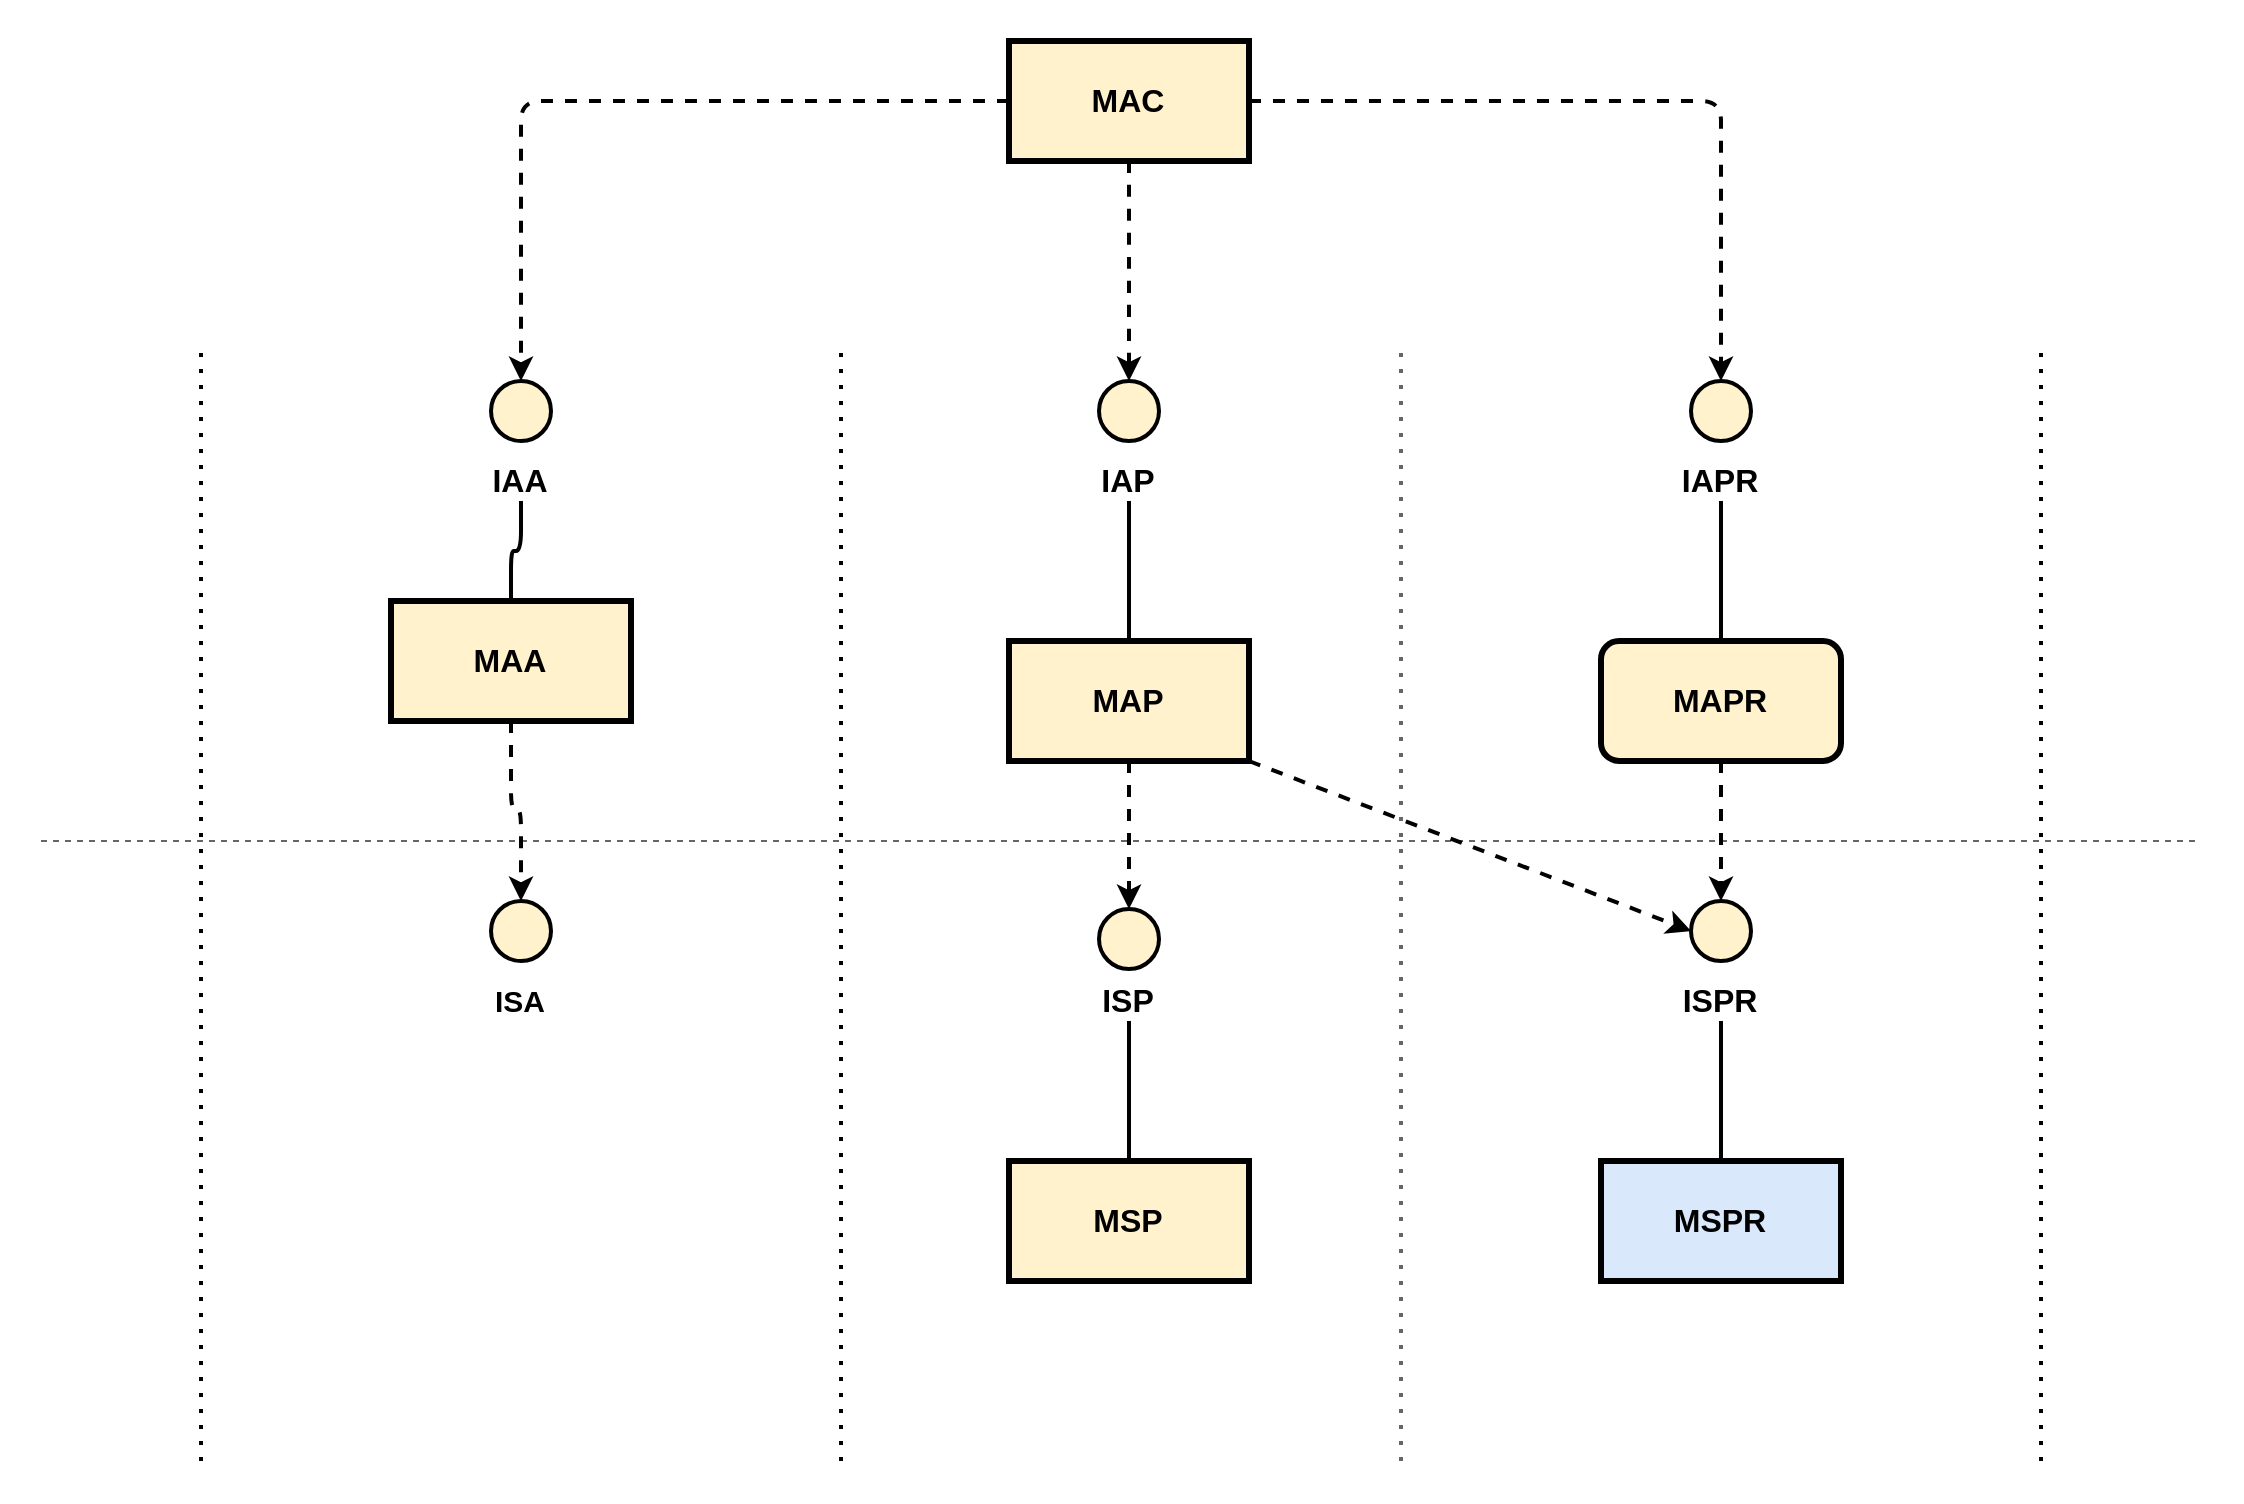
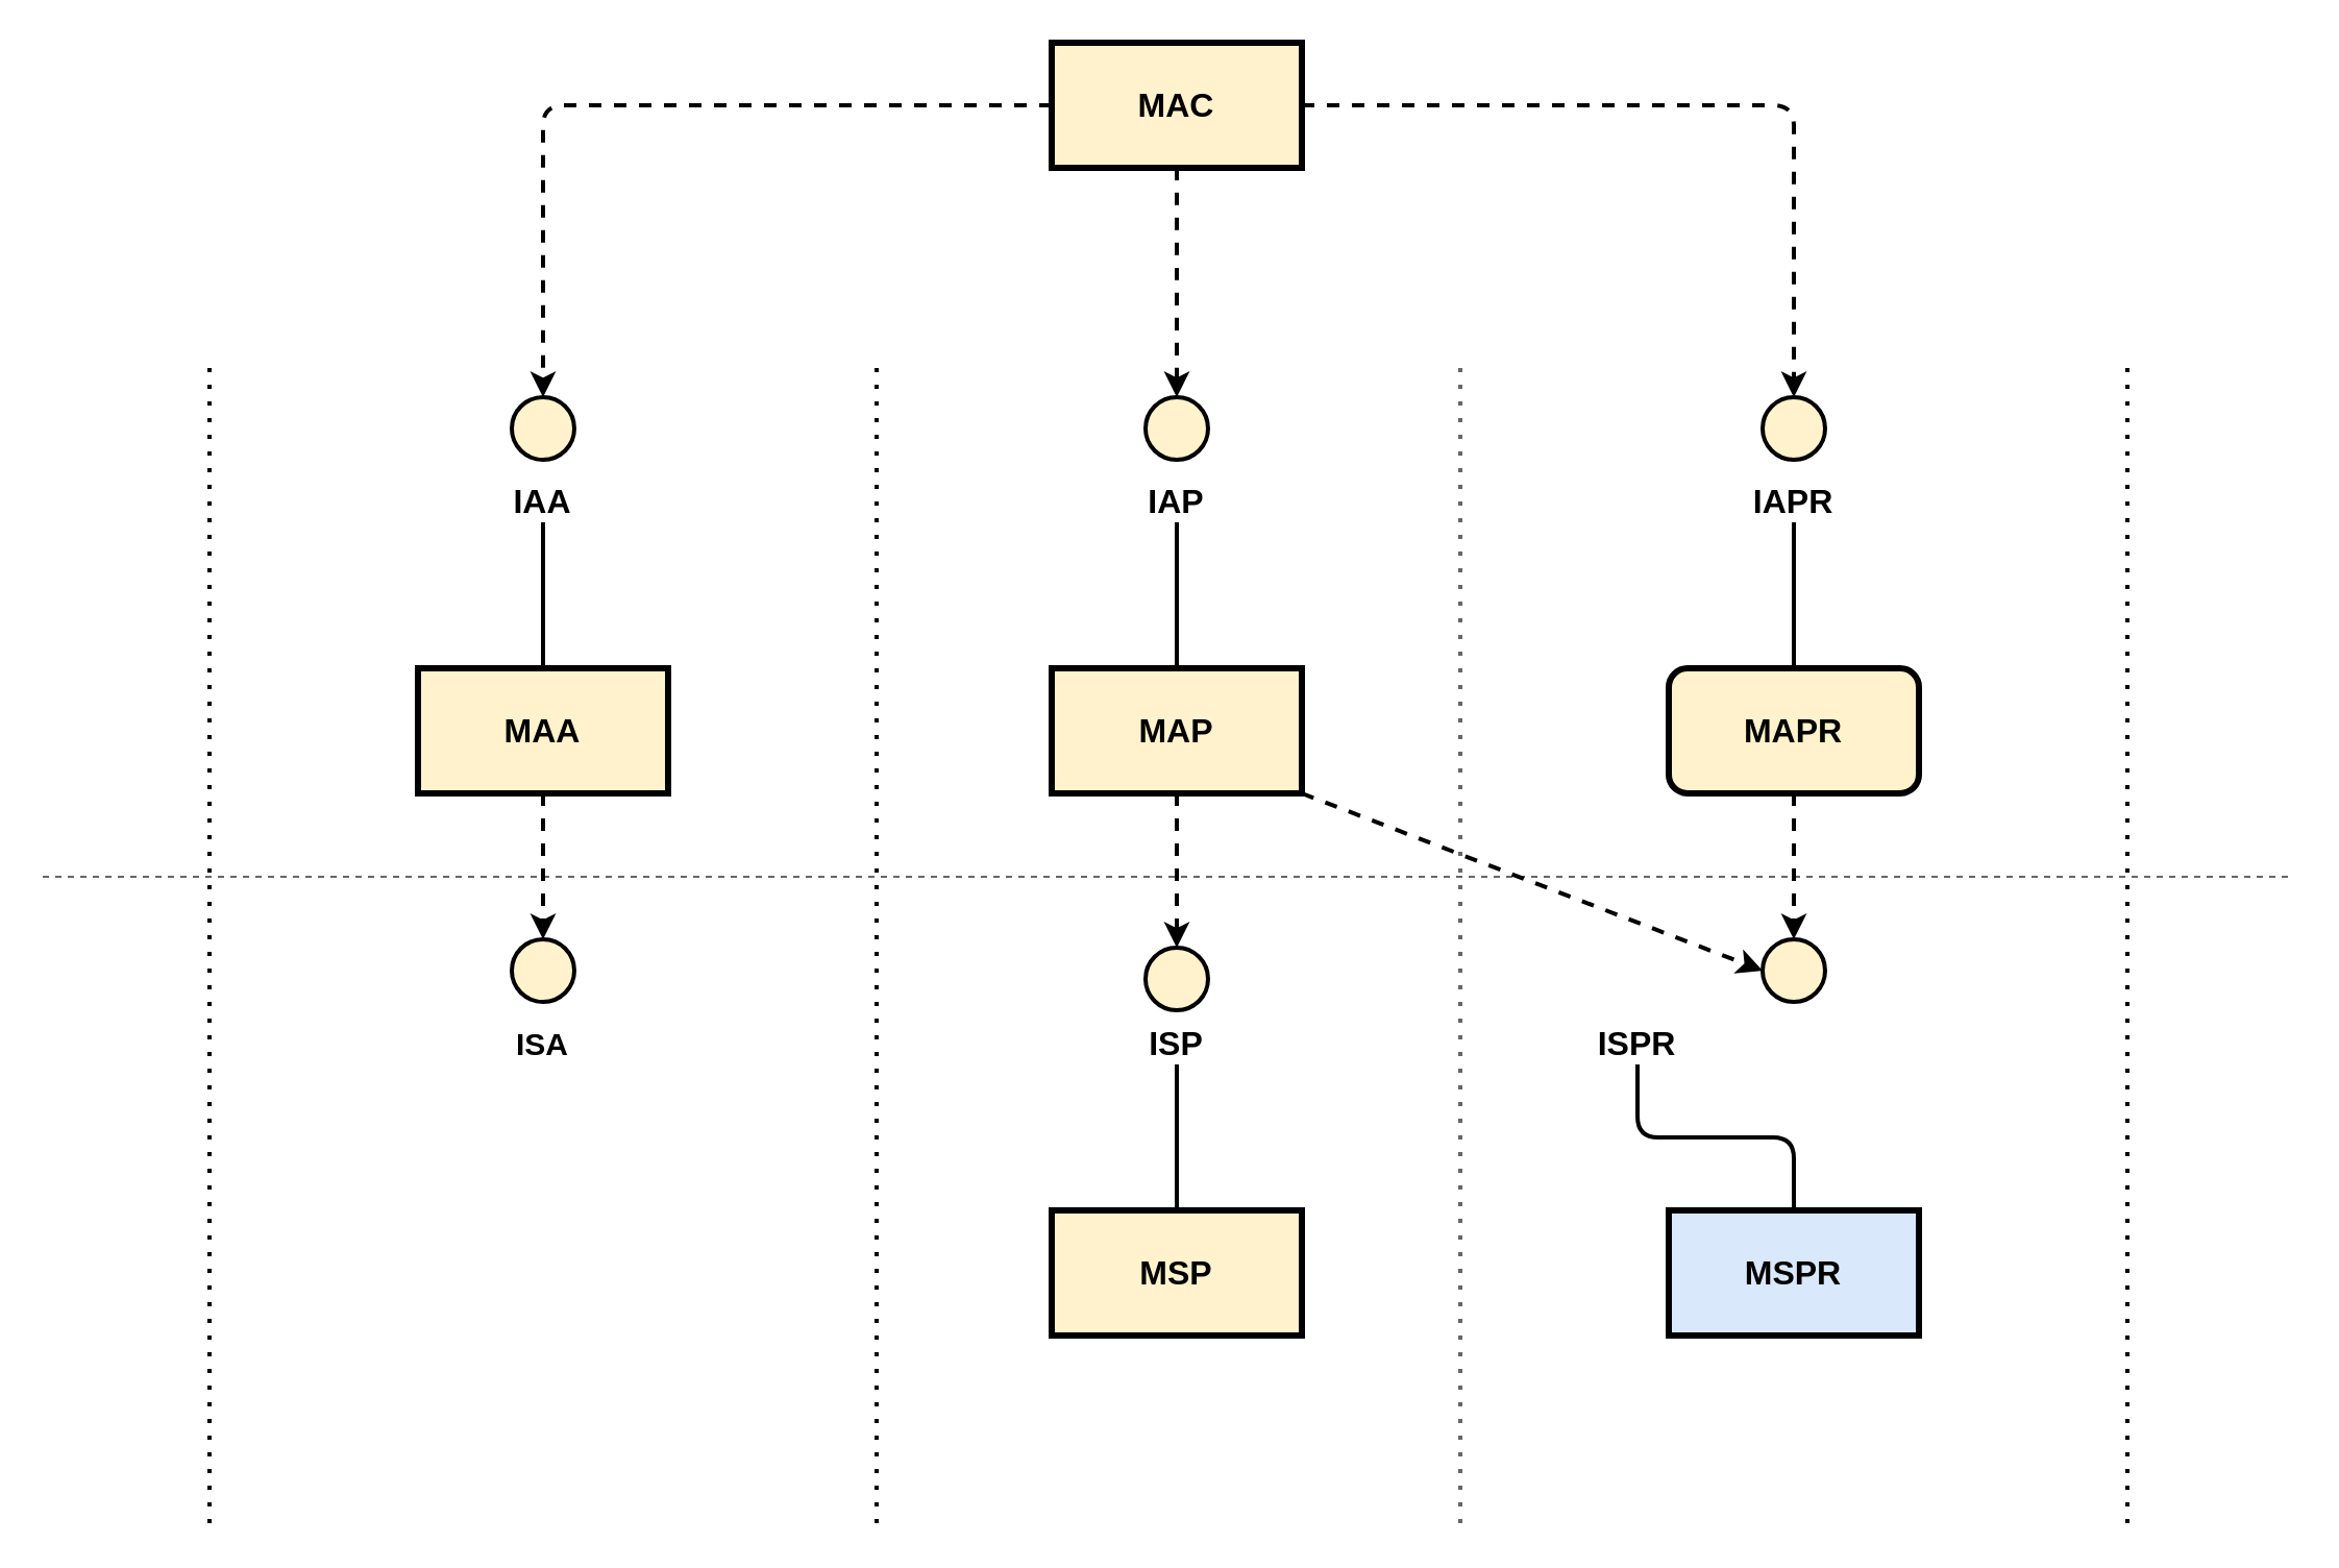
  <mxCell id="0" />
  <mxCell id="1" parent="0" />
  <mxCell id="2" style="edgeStyle=none;curved=1;orthogonalLoop=1;jettySize=auto;html=1;exitX=0.5;exitY=1;exitDx=0;exitDy=0;entryX=0.5;entryY=0;entryDx=0;entryDy=0;dashed=1;strokeWidth=2;" edge="1" parent="1" source="5" target="8"><mxGeometry relative="1" as="geometry" /></mxCell>
  <mxCell id="3" style="edgeStyle=orthogonalEdgeStyle;orthogonalLoop=1;jettySize=auto;html=1;exitX=1;exitY=0.5;exitDx=0;exitDy=0;dashed=1;entryX=0.5;entryY=0;entryDx=0;entryDy=0;strokeWidth=2;" edge="1" parent="1" source="5" target="11"><mxGeometry relative="1" as="geometry"><mxPoint x="860" y="180" as="targetPoint" /></mxGeometry></mxCell>
  <mxCell id="4" style="edgeStyle=orthogonalEdgeStyle;orthogonalLoop=1;jettySize=auto;html=1;exitX=0;exitY=0.5;exitDx=0;exitDy=0;entryX=0.5;entryY=0;entryDx=0;entryDy=0;dashed=1;jumpStyle=arc;strokeWidth=2;" edge="1" parent="1" source="5" target="13"><mxGeometry relative="1" as="geometry" /></mxCell>
  <mxCell id="5" value="&lt;font style=&quot;font-size: 16px&quot;&gt;&lt;b&gt;MAC&lt;/b&gt;&lt;/font&gt;" style="rounded=0;whiteSpace=wrap;html=1;strokeWidth=3;fillColor=#fff2cc;" vertex="1" parent="1"><mxGeometry x="504" y="20" width="120" height="60" as="geometry" /></mxCell>
  <mxCell id="6" style="edgeStyle=orthogonalEdgeStyle;orthogonalLoop=1;jettySize=auto;html=1;exitX=0.5;exitY=1;exitDx=0;exitDy=0;entryX=0.5;entryY=0;entryDx=0;entryDy=0;strokeWidth=2;dashed=1;" edge="1" parent="1" source="7" target="21"><mxGeometry relative="1" as="geometry" /></mxCell>
- <mxCell id="7" value="&lt;font style=&quot;font-size: 16px&quot;&gt;&lt;b&gt;MAA&lt;/b&gt;&lt;/font&gt;" style="rounded=0;whiteSpace=wrap;html=1;strokeWidth=3;fillColor=#fff2cc;" vertex="1" parent="1"><mxGeometry x="195" y="300" width="120" height="60" as="geometry" /></mxCell>
+ <mxCell id="7" value="&lt;font style=&quot;font-size: 16px&quot;&gt;&lt;b&gt;MAA&lt;/b&gt;&lt;/font&gt;" style="rounded=0;whiteSpace=wrap;html=1;strokeWidth=3;fillColor=#fff2cc;" vertex="1" parent="1"><mxGeometry x="200" y="320" width="120" height="60" as="geometry" /></mxCell>
  <mxCell id="8" value="" style="ellipse;whiteSpace=wrap;html=1;aspect=fixed;strokeWidth=2;fillColor=#fff2cc;" vertex="1" parent="1"><mxGeometry x="549" y="190" width="30" height="30" as="geometry" /></mxCell>
  <mxCell id="9" style="edgeStyle=orthogonalEdgeStyle;orthogonalLoop=1;jettySize=auto;html=1;entryX=0.5;entryY=0;entryDx=0;entryDy=0;endArrow=none;endFill=0;strokeWidth=2;" edge="1" parent="1" source="10" target="17"><mxGeometry relative="1" as="geometry" /></mxCell>
  <mxCell id="10" value="&lt;font style=&quot;font-size: 16px&quot;&gt;&lt;b&gt;IAP&lt;/b&gt;&lt;/font&gt;" style="text;html=1;strokeColor=none;fillColor=none;align=center;verticalAlign=middle;whiteSpace=wrap;rounded=0;" vertex="1" parent="1"><mxGeometry x="544" y="230" width="40" height="20" as="geometry" /></mxCell>
  <mxCell id="11" value="" style="ellipse;whiteSpace=wrap;html=1;aspect=fixed;strokeWidth=2;fillColor=#fff2cc;" vertex="1" parent="1"><mxGeometry x="845" y="190" width="30" height="30" as="geometry" /></mxCell>
  <mxCell id="12" value="&lt;font style=&quot;font-size: 16px&quot;&gt;&lt;b&gt;IAPR&lt;/b&gt;&lt;/font&gt;" style="text;html=1;strokeColor=none;fillColor=none;align=center;verticalAlign=middle;whiteSpace=wrap;rounded=0;" vertex="1" parent="1"><mxGeometry x="840" y="230" width="40" height="20" as="geometry" /></mxCell>
  <mxCell id="13" value="" style="ellipse;whiteSpace=wrap;html=1;aspect=fixed;strokeWidth=2;fillColor=#fff2cc;" vertex="1" parent="1"><mxGeometry x="245" y="190" width="30" height="30" as="geometry" /></mxCell>
  <mxCell id="14" style="edgeStyle=orthogonalEdgeStyle;orthogonalLoop=1;jettySize=auto;html=1;exitX=0.5;exitY=1;exitDx=0;exitDy=0;entryX=0.5;entryY=0;entryDx=0;entryDy=0;endArrow=none;endFill=0;strokeWidth=2;" edge="1" parent="1" source="15" target="7"><mxGeometry relative="1" as="geometry" /></mxCell>
  <mxCell id="15" value="&lt;font style=&quot;font-size: 16px&quot;&gt;&lt;b&gt;IAA&lt;/b&gt;&lt;/font&gt;" style="text;html=1;strokeColor=none;fillColor=none;align=center;verticalAlign=middle;whiteSpace=wrap;rounded=0;" vertex="1" parent="1"><mxGeometry x="240" y="230" width="40" height="20" as="geometry" /></mxCell>
  <mxCell id="16" style="edgeStyle=orthogonalEdgeStyle;orthogonalLoop=1;jettySize=auto;html=1;exitX=0.5;exitY=1;exitDx=0;exitDy=0;entryX=0.5;entryY=0;entryDx=0;entryDy=0;dashed=1;strokeWidth=2;" edge="1" parent="1" source="17" target="24"><mxGeometry relative="1" as="geometry" /></mxCell>
  <mxCell id="17" value="&lt;font style=&quot;font-size: 16px&quot;&gt;&lt;b&gt;MAP&lt;/b&gt;&lt;/font&gt;" style="rounded=0;whiteSpace=wrap;html=1;strokeWidth=3;fillColor=#fff2cc;" vertex="1" parent="1"><mxGeometry x="504" y="320" width="120" height="60" as="geometry" /></mxCell>
  <mxCell id="18" style="edgeStyle=orthogonalEdgeStyle;orthogonalLoop=1;jettySize=auto;html=1;exitX=0.5;exitY=1;exitDx=0;exitDy=0;entryX=0.5;entryY=0;entryDx=0;entryDy=0;dashed=1;strokeWidth=2;" edge="1" parent="1" source="20" target="28"><mxGeometry relative="1" as="geometry" /></mxCell>
  <mxCell id="19" style="edgeStyle=orthogonalEdgeStyle;orthogonalLoop=1;jettySize=auto;html=1;exitX=0.5;exitY=0;exitDx=0;exitDy=0;endArrow=none;endFill=0;strokeWidth=2;entryX=0.5;entryY=1;entryDx=0;entryDy=0;" edge="1" parent="1" source="20" target="12"><mxGeometry relative="1" as="geometry"><mxPoint x="860.143" y="260" as="targetPoint" /></mxGeometry></mxCell>
  <mxCell id="20" value="&lt;font style=&quot;font-size: 16px&quot;&gt;&lt;b&gt;MAPR&lt;/b&gt;&lt;/font&gt;" style="whiteSpace=wrap;html=1;strokeWidth=3;fillColor=#fff2cc;rounded=1;" vertex="1" parent="1"><mxGeometry x="800" y="320" width="120" height="60" as="geometry" /></mxCell>
  <mxCell id="21" value="" style="ellipse;whiteSpace=wrap;html=1;aspect=fixed;strokeWidth=2;fillColor=#fff2cc;" vertex="1" parent="1"><mxGeometry x="245" y="450" width="30" height="30" as="geometry" /></mxCell>
  <mxCell id="22" value="&lt;font style=&quot;font-size: 15px&quot;&gt;&lt;b&gt;ISA&lt;/b&gt;&lt;/font&gt;" style="text;html=1;strokeColor=none;fillColor=none;align=center;verticalAlign=middle;whiteSpace=wrap;rounded=0;" vertex="1" parent="1"><mxGeometry x="240" y="490" width="40" height="20" as="geometry" /></mxCell>
  <mxCell id="23" value="&lt;font style=&quot;font-size: 16px&quot;&gt;&lt;b&gt;MSP&lt;/b&gt;&lt;/font&gt;" style="rounded=0;whiteSpace=wrap;html=1;strokeWidth=3;fillColor=#fff2cc;" vertex="1" parent="1"><mxGeometry x="504" y="580" width="120" height="60" as="geometry" /></mxCell>
  <mxCell id="24" value="" style="ellipse;whiteSpace=wrap;html=1;aspect=fixed;strokeWidth=2;fillColor=#fff2cc;" vertex="1" parent="1"><mxGeometry x="549" y="454" width="30" height="30" as="geometry" /></mxCell>
  <mxCell id="25" style="edgeStyle=orthogonalEdgeStyle;orthogonalLoop=1;jettySize=auto;html=1;entryX=0.5;entryY=0;entryDx=0;entryDy=0;strokeWidth=2;endArrow=none;endFill=0;" edge="1" parent="1" source="26" target="23"><mxGeometry relative="1" as="geometry"><Array as="points"><mxPoint x="564" y="530" /><mxPoint x="564" y="530" /></Array></mxGeometry></mxCell>
  <mxCell id="26" value="&lt;font style=&quot;font-size: 16px&quot;&gt;&lt;b&gt;ISP&lt;/b&gt;&lt;/font&gt;" style="text;html=1;strokeColor=none;fillColor=none;align=center;verticalAlign=middle;whiteSpace=wrap;rounded=0;" vertex="1" parent="1"><mxGeometry x="544" y="490" width="40" height="20" as="geometry" /></mxCell>
  <mxCell id="27" value="&lt;font style=&quot;font-size: 16px&quot;&gt;&lt;b&gt;MSPR&lt;/b&gt;&lt;/font&gt;" style="rounded=0;whiteSpace=wrap;html=1;strokeWidth=3;fillColor=#dae8fc;" vertex="1" parent="1"><mxGeometry x="800" y="580" width="120" height="60" as="geometry" /></mxCell>
  <mxCell id="28" value="" style="ellipse;whiteSpace=wrap;html=1;aspect=fixed;strokeWidth=2;fillColor=#fff2cc;" vertex="1" parent="1"><mxGeometry x="845" y="450" width="30" height="30" as="geometry" /></mxCell>
  <mxCell id="29" style="edgeStyle=orthogonalEdgeStyle;orthogonalLoop=1;jettySize=auto;html=1;exitX=0.5;exitY=1;exitDx=0;exitDy=0;entryX=0.5;entryY=0;entryDx=0;entryDy=0;endArrow=none;endFill=0;strokeWidth=2;" edge="1" parent="1" source="30" target="27"><mxGeometry relative="1" as="geometry" /></mxCell>
- <mxCell id="30" value="&lt;font style=&quot;font-size: 16px&quot;&gt;&lt;b&gt;ISPR&lt;/b&gt;&lt;/font&gt;" style="text;html=1;strokeColor=none;fillColor=none;align=center;verticalAlign=middle;whiteSpace=wrap;rounded=0;" vertex="1" parent="1"><mxGeometry x="840" y="490" width="40" height="20" as="geometry" /></mxCell>
+ <mxCell id="30" value="&lt;font style=&quot;font-size: 16px&quot;&gt;&lt;b&gt;ISPR&lt;/b&gt;&lt;/font&gt;" style="text;html=1;strokeColor=none;fillColor=none;align=center;verticalAlign=middle;whiteSpace=wrap;rounded=0;" vertex="1" parent="1"><mxGeometry x="765" y="490" width="40" height="20" as="geometry" /></mxCell>
  <mxCell id="31" value="" style="endArrow=none;dashed=1;html=1;dashPattern=1 3;strokeWidth=2;" edge="1" parent="1"><mxGeometry width="50" height="50" relative="1" as="geometry"><mxPoint x="100" y="730" as="sourcePoint" /><mxPoint x="100" y="170" as="targetPoint" /></mxGeometry></mxCell>
  <mxCell id="32" value="" style="endArrow=none;dashed=1;html=1;dashPattern=1 3;strokeWidth=2;" edge="1" parent="1"><mxGeometry width="50" height="50" relative="1" as="geometry"><mxPoint x="420" y="730" as="sourcePoint" /><mxPoint x="420" y="170" as="targetPoint" /></mxGeometry></mxCell>
  <mxCell id="33" value="" style="endArrow=none;dashed=1;html=1;dashPattern=1 3;strokeWidth=2;opacity=60;" edge="1" parent="1"><mxGeometry width="50" height="50" relative="1" as="geometry"><mxPoint x="700" y="730" as="sourcePoint" /><mxPoint x="700" y="170" as="targetPoint" /></mxGeometry></mxCell>
  <mxCell id="34" value="" style="endArrow=none;dashed=1;html=1;dashPattern=1 3;strokeWidth=2;" edge="1" parent="1"><mxGeometry width="50" height="50" relative="1" as="geometry"><mxPoint x="1020" y="730" as="sourcePoint" /><mxPoint x="1020" y="170" as="targetPoint" /></mxGeometry></mxCell>
  <mxCell id="35" value="" style="endArrow=none;dashed=1;html=1;strokeWidth=1;edgeStyle=orthogonalEdgeStyle;opacity=60;" edge="1" parent="1"><mxGeometry width="50" height="50" relative="1" as="geometry"><mxPoint x="20" y="420" as="sourcePoint" /><mxPoint x="1100" y="420" as="targetPoint" /></mxGeometry></mxCell>
  <mxCell id="36" value="" style="endArrow=classic;html=1;strokeWidth=2;entryX=0;entryY=0.5;entryDx=0;entryDy=0;exitX=1;exitY=1;exitDx=0;exitDy=0;dashed=1;" edge="1" parent="1" source="17" target="28"><mxGeometry width="50" height="50" relative="1" as="geometry"><mxPoint x="520" y="380" as="sourcePoint" /><mxPoint x="570" y="330" as="targetPoint" /></mxGeometry></mxCell>
